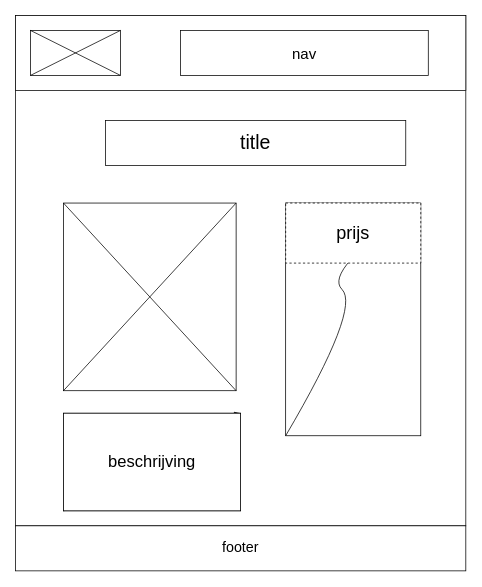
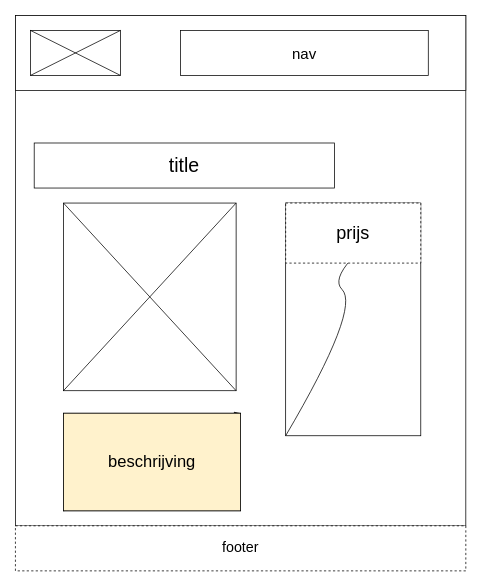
  <mxCell id="0" />
  <mxCell id="1" parent="0" />
  <mxCell id="2" value="" style="rounded=0;whiteSpace=wrap;html=1;" vertex="1" parent="1"><mxGeometry x="20" y="20" width="600" height="680" as="geometry" /></mxCell>
  <mxCell id="3" value="" style="rounded=0;whiteSpace=wrap;html=1;" vertex="1" parent="1"><mxGeometry x="84" y="270" width="230" height="250" as="geometry" /></mxCell>
- <mxCell id="4" value="title" style="rounded=0;whiteSpace=wrap;html=1;fontSize=26;" vertex="1" parent="1"><mxGeometry x="140" y="160" width="400" height="60" as="geometry" /></mxCell>
+ <mxCell id="4" value="title" style="rounded=0;whiteSpace=wrap;html=1;fontSize=26;" vertex="1" parent="1"><mxGeometry x="45" y="190" width="400" height="60" as="geometry" /></mxCell>
  <mxCell id="5" value="" style="endArrow=none;html=1;rounded=0;entryX=1;entryY=0;entryDx=0;entryDy=0;" edge="1" parent="1" target="3"><mxGeometry width="50" height="50" relative="1" as="geometry"><mxPoint x="84" y="520" as="sourcePoint" /><mxPoint x="134" y="470" as="targetPoint" /></mxGeometry></mxCell>
  <mxCell id="6" value="" style="rounded=0;whiteSpace=wrap;html=1;" vertex="1" parent="1"><mxGeometry x="84" y="550" width="236" height="130" as="geometry" /></mxCell>
  <mxCell id="7" value="" style="curved=1;endArrow=classic;html=1;rounded=0;entryX=1;entryY=0;entryDx=0;entryDy=0;exitX=0;exitY=1;exitDx=0;exitDy=0;" edge="1" parent="1" source="6" target="6"><mxGeometry width="50" height="50" relative="1" as="geometry"><mxPoint x="190" y="650" as="sourcePoint" /><mxPoint x="240" y="600" as="targetPoint" /><Array as="points"><mxPoint x="240" y="650" /><mxPoint x="130" y="600" /></Array></mxGeometry></mxCell>
  <mxCell id="8" value="" style="rounded=0;whiteSpace=wrap;html=1;" vertex="1" parent="1"><mxGeometry x="380" y="270" width="180" height="310" as="geometry" /></mxCell>
  <mxCell id="9" value="" style="curved=1;endArrow=classic;html=1;rounded=0;entryX=1;entryY=0;entryDx=0;entryDy=0;exitX=0;exitY=1;exitDx=0;exitDy=0;" edge="1" parent="1" source="8" target="8"><mxGeometry width="50" height="50" relative="1" as="geometry"><mxPoint x="430" y="410" as="sourcePoint" /><mxPoint x="480" y="360" as="targetPoint" /><Array as="points"><mxPoint x="480" y="410" /><mxPoint x="430" y="360" /></Array></mxGeometry></mxCell>
  <mxCell id="10" value="prijs" style="rounded=0;whiteSpace=wrap;html=1;fontSize=24;dashed=1;" vertex="1" parent="1"><mxGeometry x="380" y="270" width="180" height="80" as="geometry" /></mxCell>
- <mxCell id="11" value="beschrijving" style="rounded=0;whiteSpace=wrap;html=1;fontSize=22;" vertex="1" parent="1"><mxGeometry x="84" y="550" width="236" height="130" as="geometry" /></mxCell>
+ <mxCell id="11" value="beschrijving" style="rounded=0;whiteSpace=wrap;html=1;fontSize=22;fillColor=#fff2cc;" vertex="1" parent="1"><mxGeometry x="84" y="550" width="236" height="130" as="geometry" /></mxCell>
  <mxCell id="12" value="" style="endArrow=none;html=1;rounded=0;exitX=0;exitY=0;exitDx=0;exitDy=0;entryX=1;entryY=1;entryDx=0;entryDy=0;" edge="1" parent="1" source="3" target="3"><mxGeometry width="50" height="50" relative="1" as="geometry"><mxPoint x="290" y="400" as="sourcePoint" /><mxPoint x="340" y="350" as="targetPoint" /></mxGeometry></mxCell>
  <mxCell id="13" value="" style="rounded=0;whiteSpace=wrap;html=1;" vertex="1" parent="1"><mxGeometry x="20" y="20" width="600" height="100" as="geometry" /></mxCell>
  <mxCell id="14" value="" style="rounded=0;whiteSpace=wrap;html=1;" vertex="1" parent="1"><mxGeometry x="40" y="40" width="120" height="60" as="geometry" /></mxCell>
  <mxCell id="15" value="" style="endArrow=none;html=1;rounded=0;entryX=1;entryY=0;entryDx=0;entryDy=0;exitX=0;exitY=1;exitDx=0;exitDy=0;" edge="1" parent="1" source="14" target="14"><mxGeometry width="50" height="50" relative="1" as="geometry"><mxPoint x="290" y="400" as="sourcePoint" /><mxPoint x="340" y="350" as="targetPoint" /></mxGeometry></mxCell>
  <mxCell id="16" value="" style="endArrow=none;html=1;rounded=0;entryX=1;entryY=1;entryDx=0;entryDy=0;exitX=0;exitY=0;exitDx=0;exitDy=0;" edge="1" parent="1" source="14" target="14"><mxGeometry width="50" height="50" relative="1" as="geometry"><mxPoint x="290" y="400" as="sourcePoint" /><mxPoint x="340" y="350" as="targetPoint" /></mxGeometry></mxCell>
  <mxCell id="17" value="nav" style="rounded=0;whiteSpace=wrap;html=1;fontSize=20;" vertex="1" parent="1"><mxGeometry x="240" y="40" width="330" height="60" as="geometry" /></mxCell>
- <mxCell id="18" value="footer" style="rounded=0;whiteSpace=wrap;html=1;fontSize=19;" vertex="1" parent="1"><mxGeometry x="20" y="700" width="600" height="60" as="geometry" /></mxCell>
+ <mxCell id="18" value="footer" style="rounded=0;whiteSpace=wrap;html=1;fontSize=19;dashed=1;" vertex="1" parent="1"><mxGeometry x="20" y="700" width="600" height="60" as="geometry" /></mxCell>
